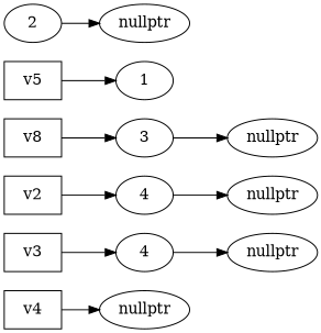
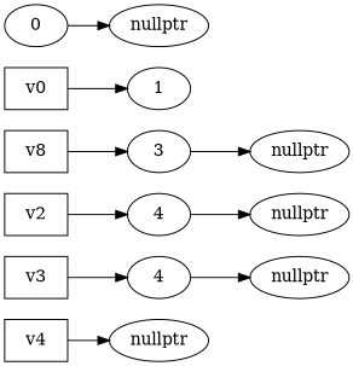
  digraph {
    rankdir=LR
    v4 [shape=rectangle]
    v3 [shape=rectangle]
    v2 [shape=rectangle]
    n4 [label=v8 shape=rectangle]
-   v0 [shape=rectangle label=v5]
+   v0 [shape=rectangle]
    n6 [label=nullptr]
    n7 [label=4]
    4
    3
    1
    n11 [label=nullptr]
    n12 [label=nullptr]
    n13 [label=nullptr]
    n14 [label=nullptr]
-   2
+   2 [label=0]
    subgraph sub_1 {
      rank=same
      v4
      v3
      v2
      n4
      v0
    }
    v4 -> n6
    v3 -> n7
    v2 -> 4
    n4 -> 3
    v0 -> 1
    n7 -> n11
    4 -> n12
    3 -> n13
    2 -> n14
  }
